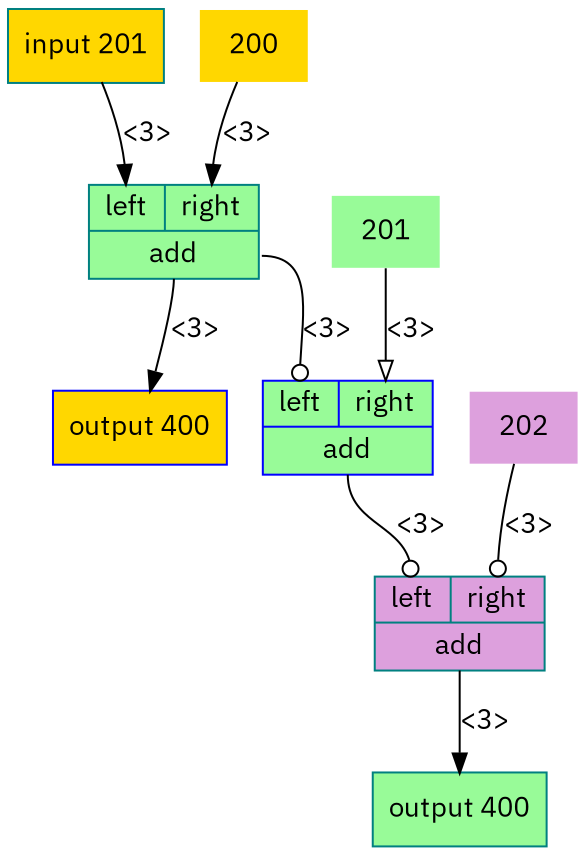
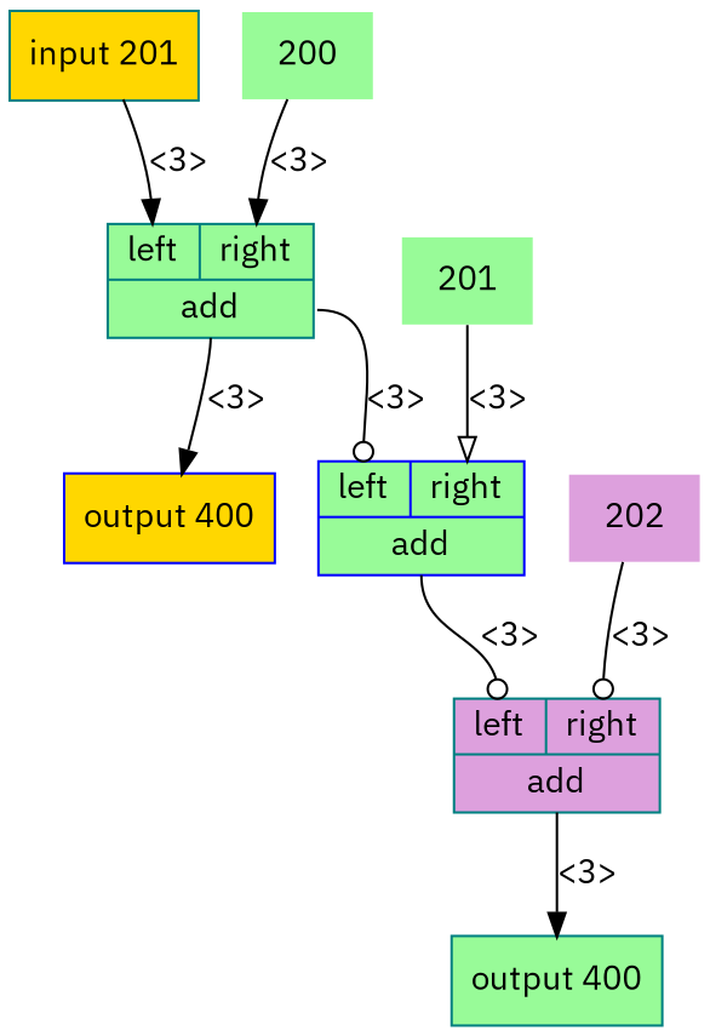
  digraph {
    fontname="IBM Plex Sans"
    node [color=blue fillcolor=palegreen fontname="IBM Plex Sans" shape=record style=filled]
    edge [arrowhead=normal fontname="IBM Plex Sans" headport=left]
    n1 [color=teal fillcolor=gold label="input 201"]
    n2 [color=teal debug="25454 1" label="{{<left> left | <right> right} | <out> add}"]
    n3 [debug="25454 1" label="{{<left> left | <right> right} | <out> add}"]
    n4 [fillcolor=gold label="output 400"]
-   n5 [fillcolor=gold label=200 shape=plaintext]
+   n5 [label=200 shape=plaintext]
    n6 [label=201 shape=plaintext]
    n7 [color=teal debug="25454 1" fillcolor=plum label="{{<left> left | <right> right} | <out> add}"]
    n8 [fillcolor=plum label=202 shape=plaintext]
    n9 [color=teal label="output 400"]
    n1 -> n2 [label="<3>"]
    n2 -> n3 [arrowhead=odot label="<3>" tailport=out]
    n2 -> n4 [label="<3>" tailport=out]
    n3 -> n7 [arrowhead=odot label="<3>" tailport=out]
    n5 -> n2 [headport=right label="<3>"]
    n6 -> n3 [arrowhead=onormal headport=right label="<3>"]
    n7 -> n9 [label="<3>" tailport=out]
    n8 -> n7 [arrowhead=odot headport=right label="<3>"]
  }
